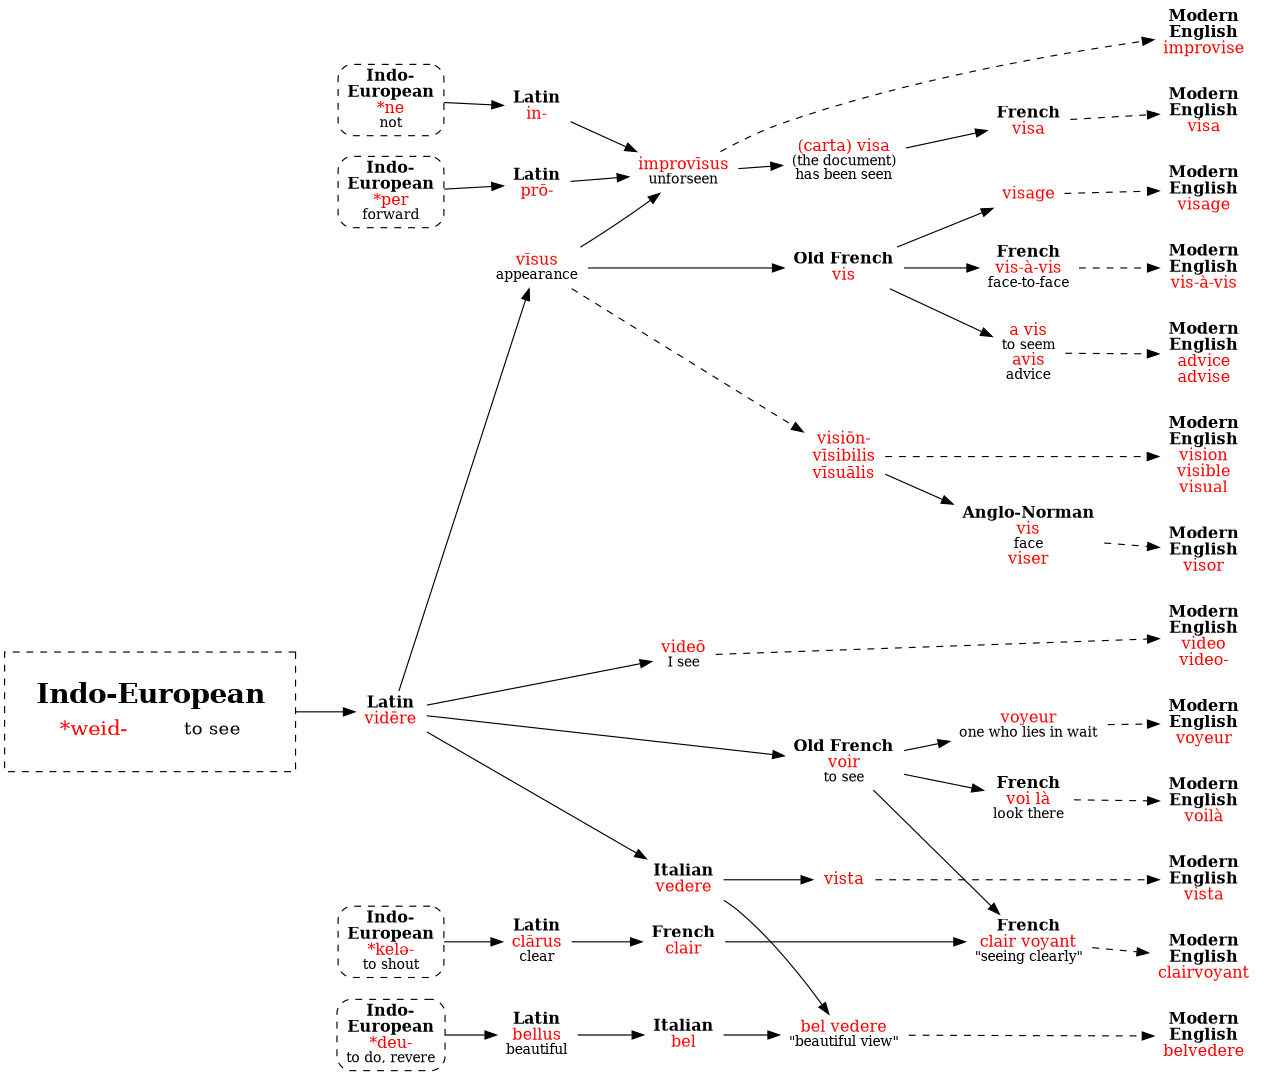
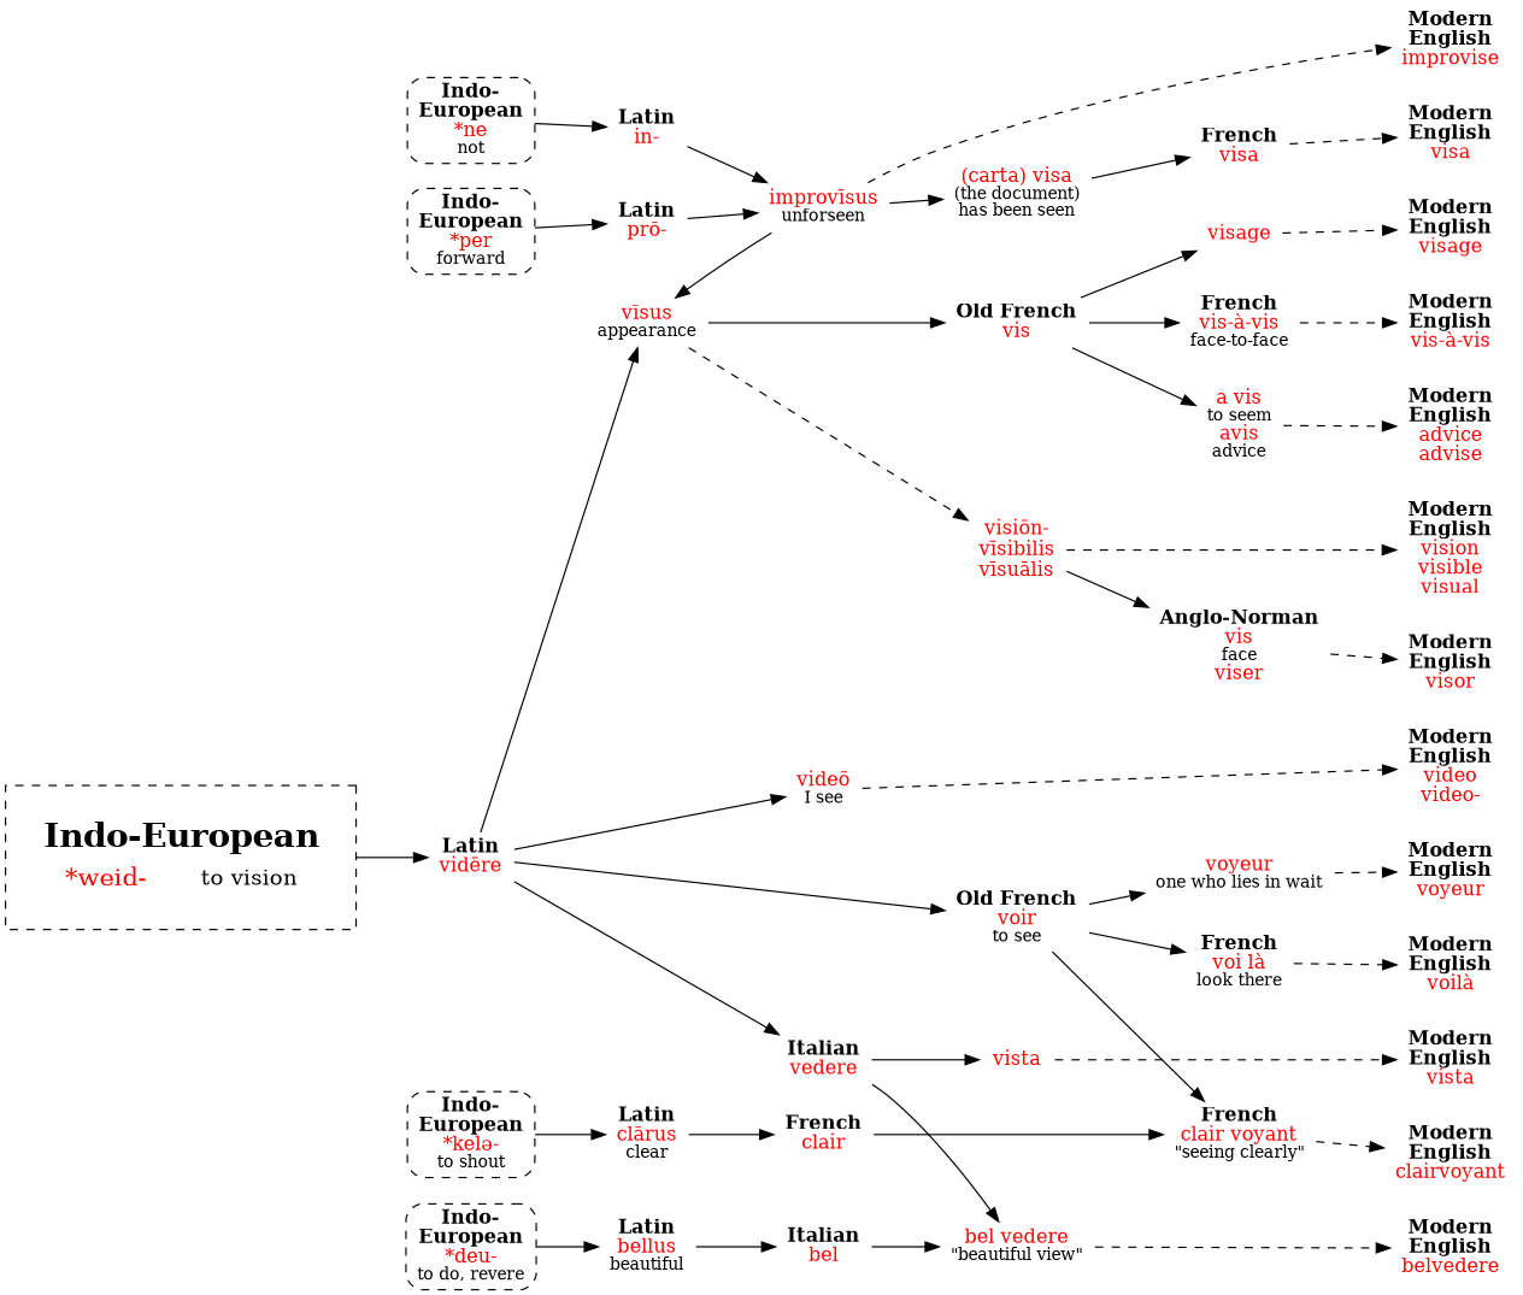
  strict digraph {
    rankdir=LR
    node [shape=none]
    n1 [label=<<b>Modern<br/>English</b><br/><font color="red">visor</font>>]
    n2 [label=<<b>Modern<br/>English</b><br/><font color="red">visage</font>>]
    n3 [label=<<b>Modern<br/>English</b><br/><font color="red">vis-à-vis</font>>]
    n4 [label=<<b>Modern<br/>English</b><br/><font color="red">advice<br/>advise</font>>]
    n5 [label=<<b>Modern<br/>English</b><br/><font color="red">improvise</font>>]
    n6 [label=<<b>Modern<br/>English</b><br/><font color="red">vision<br/>visible<br/>visual</font>>]
    n7 [label=<<b>Modern<br/>English</b><br/><font color="red">visa</font>>]
    n8 [label=<<b>Modern<br/>English</b><br/><font color="red">video<br/>video-</font>>]
    n9 [label=<<b>Modern<br/>English</b><br/><font color="red">voyeur</font>>]
    n10 [label=<<b>Modern<br/>English</b><br/><font color="red">clairvoyant</font>>]
    n11 [label=<<b>Modern<br/>English</b><br/><font color="red">voilà</font>>]
    n12 [label=<<b>Modern<br/>English</b><br/><font color="red">vista</font>>]
    n13 [label=<<b>Modern<br/>English</b><br/><font color="red">belvedere</font>>]
    n14 [label=<<b>Indo-<br/>European</b><br/><font color="red">*ne</font><br/><font point-size="12">not</font>> shape=box style="dashed,rounded"]
    n15 [label=<<b>Indo-<br/>European</b><br/><font color="red">*per</font><br/><font point-size="12">forward</font>> shape=box style="dashed,rounded"]
    n16 [label=<<b>Indo-<br/>European</b><br/><font color="red">*kelə-</font><br/><font point-size="12">to shout</font>> shape=box style="dashed,rounded"]
    n17 [label=<<b>Indo-<br/>European</b><br/><font color="red">*deu-</font><br/><font point-size="12">to do, revere</font>> shape=box style="dashed,rounded"]
    n18 [label=<<b>Latin</b><br/><font color="red">in-</font>>]
    n19 [label=<<b>Latin</b><br/><font color="red">prō-</font>>]
    n20 [label=<<b>Latin</b><br/><font color="red">clārus</font><br/><font point-size="12">clear</font>>]
    n21 [label=<<b>Latin</b><br/><font color="red">bellus</font><br/><font point-size="12">beautiful</font>>]
-   n22 [label=<<table border="0"><tr><td colspan="2"><font point-size="24"><b>Indo-European</b></font></td></tr><tr><td><font point-size="18" color="red">*weid-</font></td><td><font point-size="16">to see</font></td></tr></table>> margin=.3 peripheries=1 shape=rect style=dashed]
+   n22 [label=<<table border="0"><tr><td colspan="2"><font point-size="24"><b>Indo-European</b></font></td></tr><tr><td><font point-size="18" color="red">*weid-</font></td><td><font point-size="16">to vision</font></td></tr></table>> margin=.3 peripheries=1 shape=rect style=dashed]
    n23 [label=<<b>Latin</b><br/><font color="red">vidēre</font>>]
    n24 [label=<<font color="red">vīsus</font><br/><font point-size="12">appearance</font>>]
    n25 [label=<<font color="red">videō</font><br/><font point-size="12">I see</font>>]
    n26 [label=<<b>Old French</b><br/><font color="red">voir</font><br/><font point-size="12">to see</font>>]
    n27 [label=<<b>Italian</b><br/><font color="red">vedere</font>>]
    n28 [label=<<b>Old French</b><br/><font color="red">vis</font>>]
    n29 [label=<<font color="red">improvīsus</font><br/><font point-size="12">unforseen</font>>]
    n30 [label=<<font color="red">visiōn-<br/>vīsibilis<br/>vīsuālis</font>>]
    n31 [label=<<font color="red">voyeur</font><br/><font point-size="12">one who lies in wait</font>>]
    n32 [label=<<b>French</b><br/><font color="red">clair voyant</font><br/><font point-size="12">"seeing clearly"</font>>]
    n33 [label=<<b>French</b><br/><font color="red">voi là</font><br/><font point-size="12">look there</font>>]
    n34 [label=<<font color="red">vista</font>>]
    n35 [label=<<font color="red">bel vedere</font><br/><font point-size="12">"beautiful view"</font>>]
    n36 [label=<<b>Anglo-Norman</b><br/><font color="red">vis</font><br/><font point-size="12">face</font><br/><font color="red">viser</font>>]
    n37 [label=<<font color="red">visage</font>>]
    n38 [label=<<b>French</b><br/><font color="red">vis-à-vis</font><br/><font point-size="12">face-to-face</font>>]
    n39 [label=<<font color="red">a vis</font><br/><font point-size="12">to seem</font><br/><font color="red">avis</font><br/><font point-size="12">advice</font>>]
    n40 [label=<<font color="red">(carta) visa</font><br/><font point-size="12">(the document)<br/>has been seen</font>>]
    n41 [label=<<b>French</b><br/><font color="red">visa</font>>]
    n42 [label=<<b>French</b><br/><font color="red">clair</font>>]
    n43 [label=<<b>Italian</b><br/><font color="red">bel</font>>]
    subgraph sub_1 {
      rank=sink
      n1
      n2
      n3
      n4
      n5
      n6
      n7
      n8
      n9
      n10
      n11
      n12
      n13
    }
    subgraph sub_2 {
      rank=same
      n14
      n15
      n16
      n17
    }
    n14 -> n18
    n15 -> n19
    n16 -> n20
    n17 -> n21
    n18 -> n29
    n19 -> n29
    n20 -> n42
    n21 -> n43
    n22 -> n23
    n23 -> n24
    n23 -> n25
    n23 -> n26
    n23 -> n27
    n24 -> n28
-   n24 -> n29
+   n29 -> n24
    n24 -> n30 [style=dashed]
    n25 -> n8 [style=dashed]
    n26 -> n31
    n26 -> n32
    n26 -> n33
    n27 -> n34
    n27 -> n35
    n28 -> n37
    n28 -> n38
    n28 -> n39
    n29 -> n5 [style=dashed]
    n29 -> n40
    n30 -> n6 [style=dashed]
    n30 -> n36
    n31 -> n9 [style=dashed]
    n32 -> n10 [style=dashed]
    n33 -> n11 [style=dashed]
    n34 -> n12 [style=dashed]
    n35 -> n13 [style=dashed]
    n36 -> n1 [style=dashed]
    n37 -> n2 [style=dashed]
    n38 -> n3 [style=dashed]
    n39 -> n4 [style=dashed]
    n40 -> n41
    n41 -> n7 [style=dashed]
    n42 -> n32
    n43 -> n35
  }
